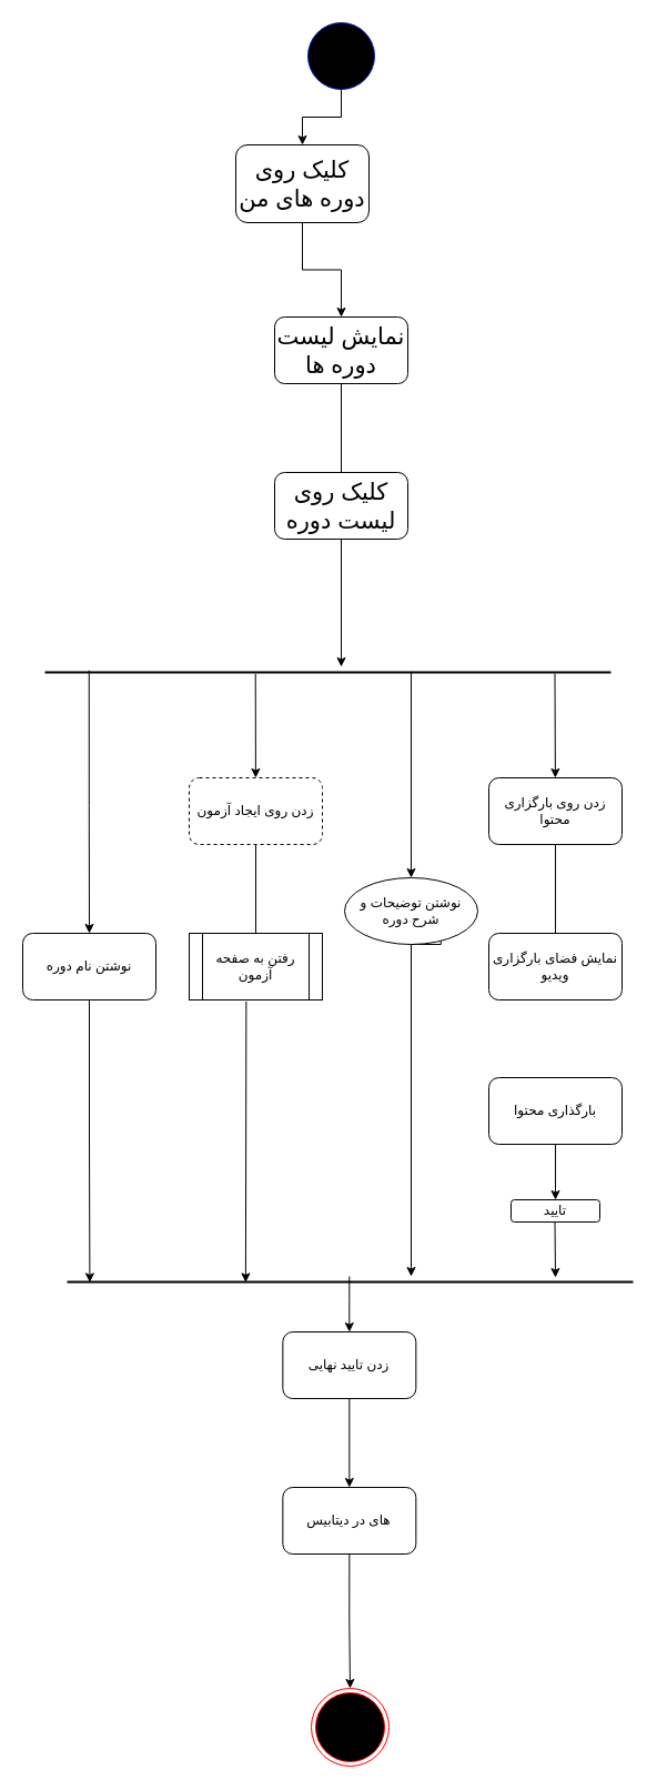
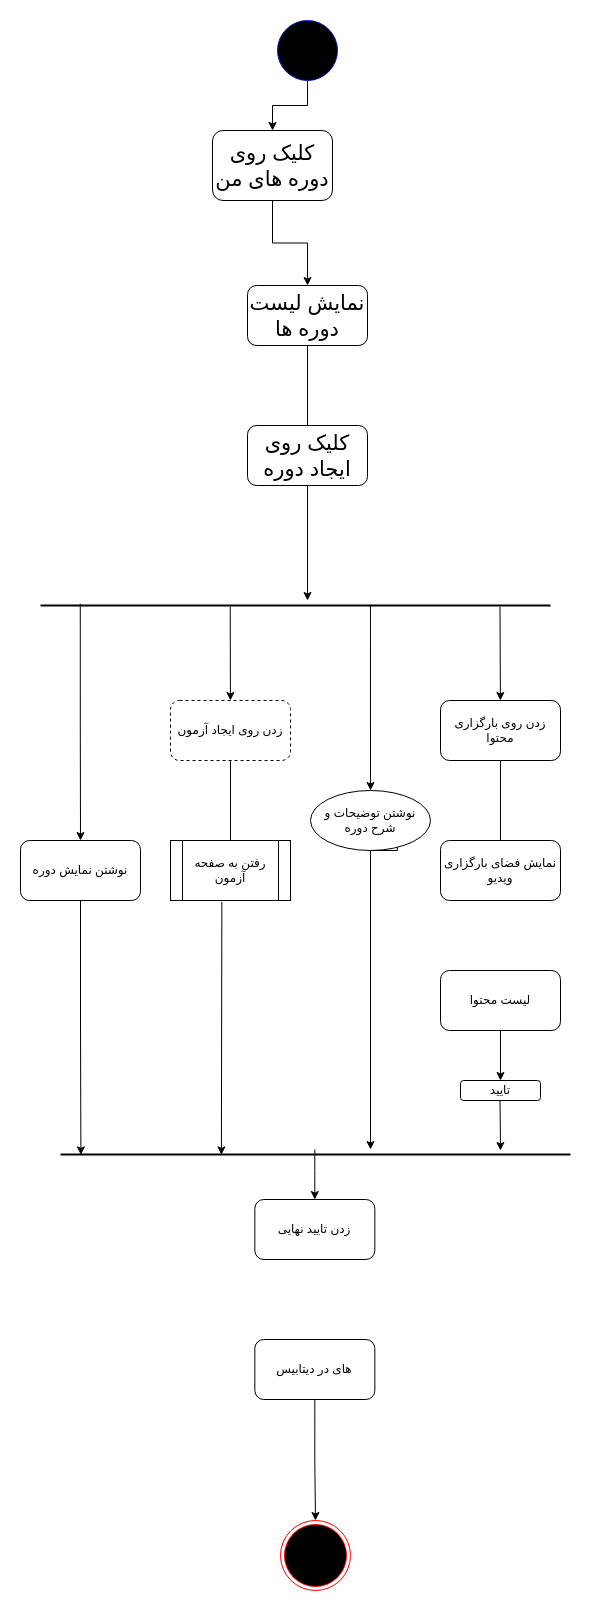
  <mxCell id="0" />
  <mxCell id="1" parent="0" />
  <mxCell id="2" style="edgeStyle=orthogonalEdgeStyle;rounded=0;orthogonalLoop=1;jettySize=auto;html=1;exitX=0.5;exitY=1;exitDx=0;exitDy=0;exitPerimeter=0;entryX=0.5;entryY=0;entryDx=0;entryDy=0;" parent="1" source="3" target="5" edge="1"><mxGeometry relative="1" as="geometry" /></mxCell>
  <mxCell id="3" value="" style="verticalLabelPosition=bottom;verticalAlign=top;html=1;shape=mxgraph.flowchart.on-page_reference;fillColor=#000000;fontColor=#ffffff;strokeColor=#001DBC;" parent="1" vertex="1"><mxGeometry x="277" y="20" width="60" height="60" as="geometry" /></mxCell>
  <mxCell id="4" value="" style="edgeStyle=orthogonalEdgeStyle;rounded=0;orthogonalLoop=1;jettySize=auto;html=1;" parent="1" source="5" target="7" edge="1"><mxGeometry relative="1" as="geometry" /></mxCell>
  <mxCell id="5" value="کلیک روی دوره های من" style="rounded=1;whiteSpace=wrap;html=1;fontSize=21;" parent="1" vertex="1"><mxGeometry x="212" y="130" width="120" height="70" as="geometry" /></mxCell>
  <mxCell id="6" value="" style="edgeStyle=orthogonalEdgeStyle;rounded=0;orthogonalLoop=1;jettySize=auto;html=1;endArrow=none;" parent="1" source="7" target="10" edge="1"><mxGeometry relative="1" as="geometry" /></mxCell>
  <mxCell id="7" value="نمایش لیست دوره ها" style="rounded=1;whiteSpace=wrap;html=1;fontSize=21;" parent="1" vertex="1"><mxGeometry x="247" y="285" width="120" height="60" as="geometry" /></mxCell>
  <mxCell id="8" value="" style="ellipse;html=1;shape=endState;fillColor=#000000;strokeColor=#ff0000;strokeWidth=1;fontSize=20;" parent="1" vertex="1"><mxGeometry x="280" y="1520" width="70" height="70" as="geometry" /></mxCell>
  <mxCell id="9" value="" style="edgeStyle=orthogonalEdgeStyle;rounded=0;orthogonalLoop=1;jettySize=auto;html=1;" parent="1" source="10" edge="1"><mxGeometry relative="1" as="geometry"><mxPoint x="307" y="600" as="targetPoint" /></mxGeometry></mxCell>
- <mxCell id="10" value="کلیک روی لیست دوره" style="rounded=1;whiteSpace=wrap;html=1;fontSize=21;" parent="1" vertex="1"><mxGeometry x="247" y="425" width="120" height="60" as="geometry" /></mxCell>
+ <mxCell id="10" value="کلیک روی ایجاد دوره" style="rounded=1;whiteSpace=wrap;html=1;fontSize=21;" parent="1" vertex="1"><mxGeometry x="247" y="425" width="120" height="60" as="geometry" /></mxCell>
  <mxCell id="11" value="" style="line;strokeWidth=2;html=1;" parent="1" vertex="1"><mxGeometry x="40" y="600" width="510" height="10" as="geometry" /></mxCell>
  <mxCell id="12" value="" style="endArrow=classic;html=1;rounded=0;exitX=0.901;exitY=0.633;exitDx=0;exitDy=0;exitPerimeter=0;" parent="1" source="11" target="15" edge="1"><mxGeometry width="50" height="50" relative="1" as="geometry"><mxPoint x="400" y="600" as="sourcePoint" /><mxPoint x="400" y="720" as="targetPoint" /></mxGeometry></mxCell>
  <mxCell id="13" value="" style="endArrow=classic;html=1;rounded=0;exitX=0.372;exitY=0.633;exitDx=0;exitDy=0;exitPerimeter=0;" parent="1" source="11" target="17" edge="1"><mxGeometry x="0.5" y="30" width="50" height="50" relative="1" as="geometry"><mxPoint x="240" y="600" as="sourcePoint" /><mxPoint x="240" y="720" as="targetPoint" /><mxPoint y="-1" as="offset" /></mxGeometry></mxCell>
  <mxCell id="14" value="" style="edgeStyle=orthogonalEdgeStyle;rounded=0;orthogonalLoop=1;jettySize=auto;html=1;endArrow=none;" parent="1" source="15" target="19" edge="1"><mxGeometry relative="1" as="geometry" /></mxCell>
  <mxCell id="15" value="زدن روی بارگزاری محتوا" style="rounded=1;whiteSpace=wrap;html=1;" parent="1" vertex="1"><mxGeometry x="440" y="700" width="120" height="60" as="geometry" /></mxCell>
  <mxCell id="16" value="" style="edgeStyle=orthogonalEdgeStyle;rounded=0;orthogonalLoop=1;jettySize=auto;html=1;endArrow=none;" parent="1" source="17" target="26" edge="1"><mxGeometry relative="1" as="geometry" /></mxCell>
  <mxCell id="17" value="زدن روی ایجاد آزمون" style="rounded=1;whiteSpace=wrap;html=1;dashed=1;" parent="1" vertex="1"><mxGeometry x="170" y="700" width="120" height="60" as="geometry" /></mxCell>
  <mxCell id="18" value="" style="edgeStyle=orthogonalEdgeStyle;rounded=0;orthogonalLoop=1;jettySize=auto;html=1;exitX=0.078;exitY=0.325;exitDx=0;exitDy=0;exitPerimeter=0;" parent="1" source="11" target="27" edge="1"><mxGeometry relative="1" as="geometry"><mxPoint x="80" y="760" as="sourcePoint" /></mxGeometry></mxCell>
  <mxCell id="19" value="نمایش فضای بارگزاری ویدیو" style="whiteSpace=wrap;html=1;rounded=1;" parent="1" vertex="1"><mxGeometry x="440" y="840" width="120" height="60" as="geometry" /></mxCell>
  <mxCell id="20" value="تایید" style="whiteSpace=wrap;html=1;rounded=1;" parent="1" vertex="1"><mxGeometry x="460" y="1080" width="80" height="20" as="geometry" /></mxCell>
  <mxCell id="21" value="" style="edgeStyle=orthogonalEdgeStyle;rounded=0;orthogonalLoop=1;jettySize=auto;html=1;" parent="1" source="22" target="20" edge="1"><mxGeometry relative="1" as="geometry" /></mxCell>
- <mxCell id="22" value="بارگذاری محتوا" style="whiteSpace=wrap;html=1;rounded=1;" parent="1" vertex="1"><mxGeometry x="440" y="970" width="120" height="60" as="geometry" /></mxCell>
+ <mxCell id="22" value="لیست محتوا" style="whiteSpace=wrap;html=1;rounded=1;" parent="1" vertex="1"><mxGeometry x="440" y="970" width="120" height="60" as="geometry" /></mxCell>
  <mxCell id="23" value="" style="edgeStyle=orthogonalEdgeStyle;rounded=0;orthogonalLoop=1;jettySize=auto;html=1;entryX=0.5;entryY=0;entryDx=0;entryDy=0;exitX=0.647;exitY=0.425;exitDx=0;exitDy=0;exitPerimeter=0;" parent="1" source="11" target="25" edge="1"><mxGeometry relative="1" as="geometry"><mxPoint x="370" y="900" as="sourcePoint" /></mxGeometry></mxCell>
  <mxCell id="24" value="" style="edgeStyle=orthogonalEdgeStyle;rounded=0;orthogonalLoop=1;jettySize=auto;html=1;exitX=0.75;exitY=1;exitDx=0;exitDy=0;" parent="1" source="25" target="28" edge="1"><mxGeometry relative="1" as="geometry"><mxPoint x="392" y="1120" as="targetPoint" /><Array as="points"><mxPoint x="370" y="850" /></Array></mxGeometry></mxCell>
  <mxCell id="25" value="نوشتن توضیحات و شرح دوره" style="ellipse;whiteSpace=wrap;html=1;" parent="1" vertex="1"><mxGeometry x="310" y="790" width="120" height="60" as="geometry" /></mxCell>
  <mxCell id="26" value="رفتن به صفحه آزمون" style="shape=process;whiteSpace=wrap;html=1;backgroundOutline=1;" parent="1" vertex="1"><mxGeometry x="170" y="840" width="120" height="60" as="geometry" /></mxCell>
- <mxCell id="27" value="نوشتن نام دوره" style="rounded=1;whiteSpace=wrap;html=1;" parent="1" vertex="1"><mxGeometry x="20" y="840" width="120" height="60" as="geometry" /></mxCell>
+ <mxCell id="27" value="نوشتن نمایش دوره" style="rounded=1;whiteSpace=wrap;html=1;" parent="1" vertex="1"><mxGeometry x="20" y="840" width="120" height="60" as="geometry" /></mxCell>
  <mxCell id="28" value="" style="line;strokeWidth=2;html=1;" parent="1" vertex="1"><mxGeometry x="60" y="1149" width="510" height="10" as="geometry" /></mxCell>
  <mxCell id="29" value="" style="endArrow=classic;html=1;rounded=0;exitX=0.901;exitY=0.633;exitDx=0;exitDy=0;exitPerimeter=0;" parent="1" edge="1"><mxGeometry width="50" height="50" relative="1" as="geometry"><mxPoint x="499.52" y="1100" as="sourcePoint" /><mxPoint x="500" y="1150" as="targetPoint" /></mxGeometry></mxCell>
  <mxCell id="30" value="" style="edgeStyle=orthogonalEdgeStyle;rounded=0;orthogonalLoop=1;jettySize=auto;html=1;entryX=0.04;entryY=0.538;entryDx=0;entryDy=0;entryPerimeter=0;exitX=0.5;exitY=1;exitDx=0;exitDy=0;" parent="1" target="28" edge="1" source="27"><mxGeometry relative="1" as="geometry"><mxPoint x="79.52" y="950" as="sourcePoint" /><mxPoint x="79.52" y="1030" as="targetPoint" /></mxGeometry></mxCell>
  <mxCell id="31" value="" style="edgeStyle=orthogonalEdgeStyle;rounded=0;orthogonalLoop=1;jettySize=auto;html=1;entryX=0.04;entryY=0.538;entryDx=0;entryDy=0;entryPerimeter=0;exitX=0.428;exitY=1.024;exitDx=0;exitDy=0;exitPerimeter=0;" parent="1" source="26" edge="1"><mxGeometry x="-0.59" y="71" relative="1" as="geometry"><mxPoint x="220.02" y="950" as="sourcePoint" /><mxPoint x="220.9" y="1154.38" as="targetPoint" /><mxPoint as="offset" /></mxGeometry></mxCell>
  <mxCell id="32" value="" style="edgeStyle=orthogonalEdgeStyle;rounded=0;orthogonalLoop=1;jettySize=auto;html=1;" parent="1" target="34" edge="1"><mxGeometry x="-0.225" relative="1" as="geometry"><mxPoint x="314.33" y="1149" as="sourcePoint" /><mxPoint x="314.33" y="1229" as="targetPoint" /><Array as="points"><mxPoint x="314" y="1170" /><mxPoint x="314" y="1170" /></Array><mxPoint as="offset" /></mxGeometry></mxCell>
- <mxCell id="33" value="" style="edgeStyle=orthogonalEdgeStyle;rounded=0;orthogonalLoop=1;jettySize=auto;html=1;" edge="1" parent="1" source="34" target="36"><mxGeometry relative="1" as="geometry" /></mxCell>
  <mxCell id="34" value="زدن تایید نهایی" style="rounded=1;whiteSpace=wrap;html=1;" parent="1" vertex="1"><mxGeometry x="254.33" y="1199" width="120" height="60" as="geometry" /></mxCell>
  <mxCell id="35" style="edgeStyle=orthogonalEdgeStyle;rounded=0;orthogonalLoop=1;jettySize=auto;html=1;exitX=0.5;exitY=1;exitDx=0;exitDy=0;" edge="1" parent="1" source="36" target="8"><mxGeometry relative="1" as="geometry" /></mxCell>
  <mxCell id="36" value="های در دیتابیس" style="rounded=1;whiteSpace=wrap;html=1;" vertex="1" parent="1"><mxGeometry x="254.33" y="1339" width="120" height="60" as="geometry" /></mxCell>
